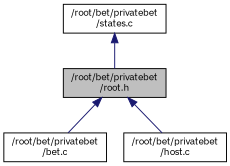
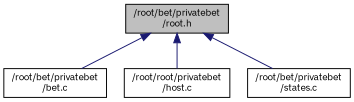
  digraph {
    fontname="IBM Plex Sans"
    node [color=black fillcolor=white fontname="IBM Plex Sans" fontsize=10 shape=record style=filled]
    edge [color=midnightblue dir=back fontname="IBM Plex Sans" fontsize=10 labelfontname=Helvetica labelfontsize=10 style=solid]
    n1 [fillcolor=grey75 fontcolor=black height=0.2 label="/root/bet/privatebet\l/root.h" width=0.4]
    n2 [height=0.2 label="/root/bet/privatebet\l/bet.c" width=0.4]
-   n3 [height=0.2 label="/root/bet/privatebet\l/host.c" width=0.4]
+   n3 [height=0.2 label="/root/root/privatebet\l/host.c" width=0.4]
    n4 [height=0.2 label="/root/bet/privatebet\l/states.c" width=0.4]
    n1 -> n2
    n1 -> n3
-   n4 -> n1
+   n1 -> n4
  }
